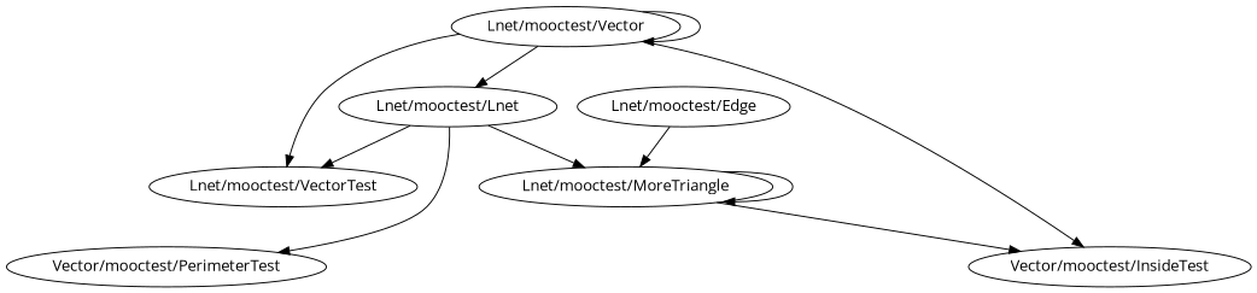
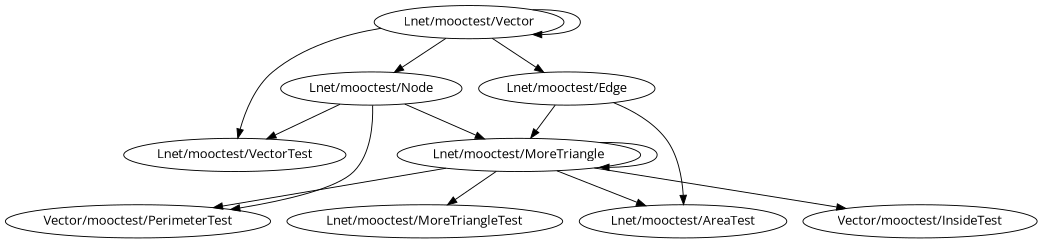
  digraph {
    fontname="Open Sans"
    node [fontname="Open Sans"]
    edge [fontname="Open Sans"]
    "Lnet/mooctest/Vector"
    "Lnet/mooctest/VectorTest"
-   "Lnet/mooctest/Node" [label="Lnet/mooctest/Lnet"]
+   "Lnet/mooctest/Node"
    "Lnet/mooctest/Edge"
    "Lnet/mooctest/MoreTriangle"
    n6 [label="Vector/mooctest/PerimeterTest"]
+   "Lnet/mooctest/AreaTest"
+   "Lnet/mooctest/MoreTriangleTest"
    n9 [label="Vector/mooctest/InsideTest"]
    "Lnet/mooctest/Vector" -> "Lnet/mooctest/Vector"
    "Lnet/mooctest/Vector" -> "Lnet/mooctest/VectorTest"
    "Lnet/mooctest/Vector" -> "Lnet/mooctest/Node"
-   "Lnet/mooctest/Vector" -> n9
+   "Lnet/mooctest/Vector" -> "Lnet/mooctest/Edge"
    "Lnet/mooctest/Node" -> "Lnet/mooctest/VectorTest"
    "Lnet/mooctest/Node" -> "Lnet/mooctest/MoreTriangle"
    "Lnet/mooctest/Node" -> n6
    "Lnet/mooctest/Edge" -> "Lnet/mooctest/MoreTriangle"
+   "Lnet/mooctest/Edge" -> "Lnet/mooctest/AreaTest"
    "Lnet/mooctest/MoreTriangle" -> "Lnet/mooctest/MoreTriangle"
+   "Lnet/mooctest/MoreTriangle" -> n6
+   "Lnet/mooctest/MoreTriangle" -> "Lnet/mooctest/AreaTest"
+   "Lnet/mooctest/MoreTriangle" -> "Lnet/mooctest/MoreTriangleTest"
    "Lnet/mooctest/MoreTriangle" -> n9
  }
